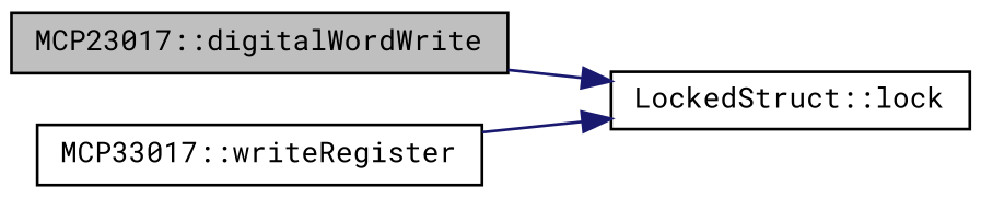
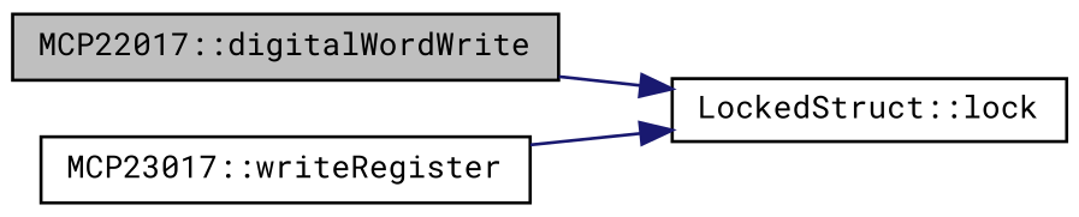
  digraph {
    fontname="Roboto Mono"
    rankdir=LR
    node [color=black fillcolor=white fontname="Roboto Mono" fontsize=10 shape=record style=filled]
    edge [color=midnightblue fontname="Roboto Mono" fontsize=10 labelfontname=Helvetica labelfontsize=10 style=solid]
-   n1 [fillcolor=grey75 fontcolor=black height=0.2 label="MCP23017::digitalWordWrite" width=0.4]
+   n1 [fillcolor=grey75 fontcolor=black height=0.2 label="MCP22017::digitalWordWrite" width=0.4]
    n2 [height=0.2 label="LockedStruct::lock" width=0.4]
-   n3 [height=0.2 label="MCP33017::writeRegister" width=0.4]
+   n3 [height=0.2 label="MCP23017::writeRegister" width=0.4]
    n1 -> n2
    n3 -> n2
  }
